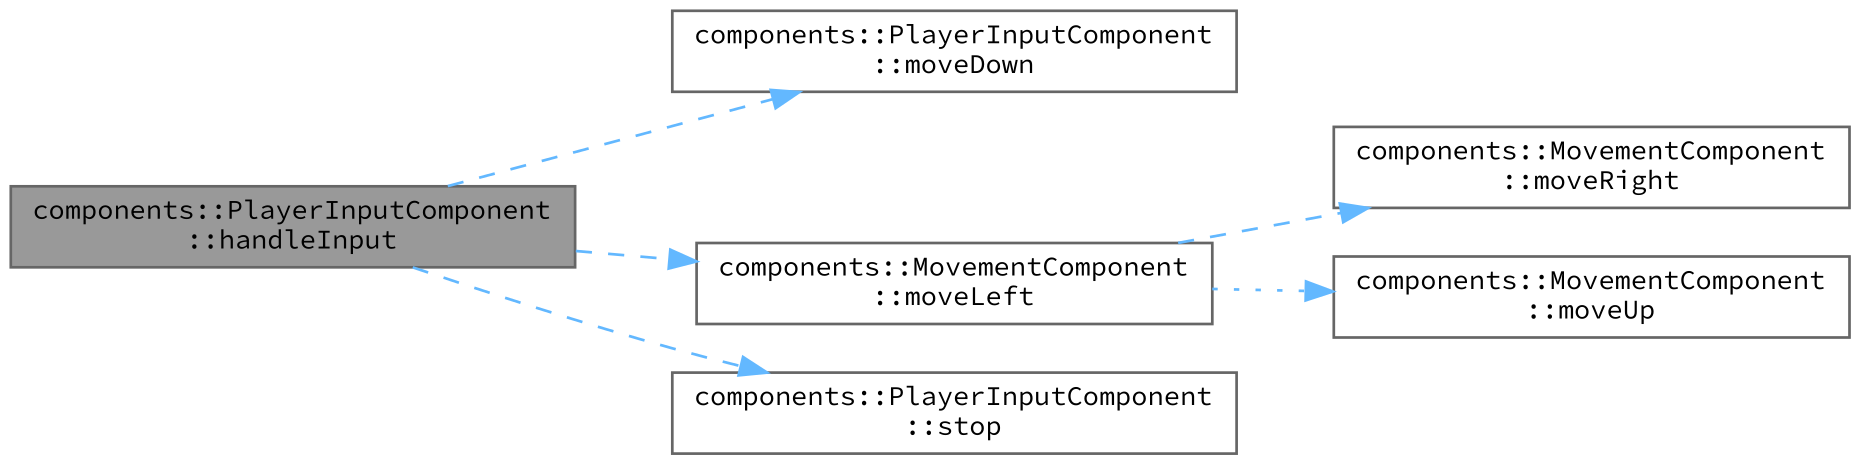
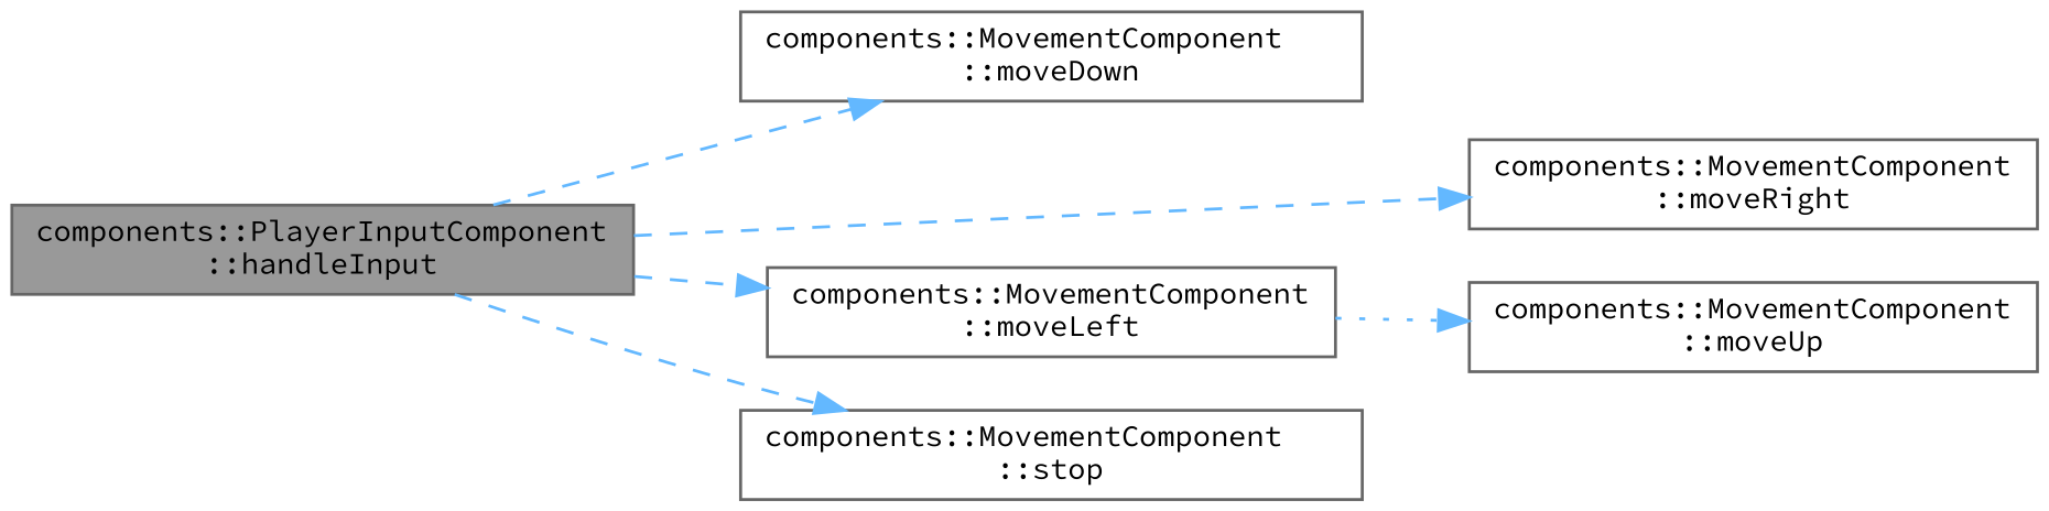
  digraph {
    fontname="Source Code Pro"
    rankdir=LR
    node [color=grey40 fillcolor=white fontname="Source Code Pro" fontsize=10 shape=box style=filled]
    edge [color=steelblue1 fontname="Source Code Pro" fontsize=10 labelfontname=Helvetica labelfontsize=10 style=dashed]
    n1 [color=gray40 fillcolor=grey60 fontcolor=black height=0.2 label="components::PlayerInputComponent\l::handleInput" width=0.4]
-   n2 [height=0.2 label="components::PlayerInputComponent\l::moveDown" width=0.4]
+   n2 [height=0.2 label="components::MovementComponent\l::moveDown" width=0.4]
    n3 [height=0.2 label="components::MovementComponent\l::moveLeft" width=0.4]
    n4 [height=0.2 label="components::MovementComponent\l::moveRight" width=0.4]
-   n5 [height=0.2 label="components::PlayerInputComponent\l::stop" width=0.4]
+   n5 [height=0.2 label="components::MovementComponent\l::stop" width=0.4]
    n6 [height=0.2 label="components::MovementComponent\l::moveUp" width=0.4]
    n1 -> n2
    n1 -> n3
-   n3 -> n4
+   n1 -> n4
    n1 -> n5
    n3 -> n6 [style=dotted]
  }
